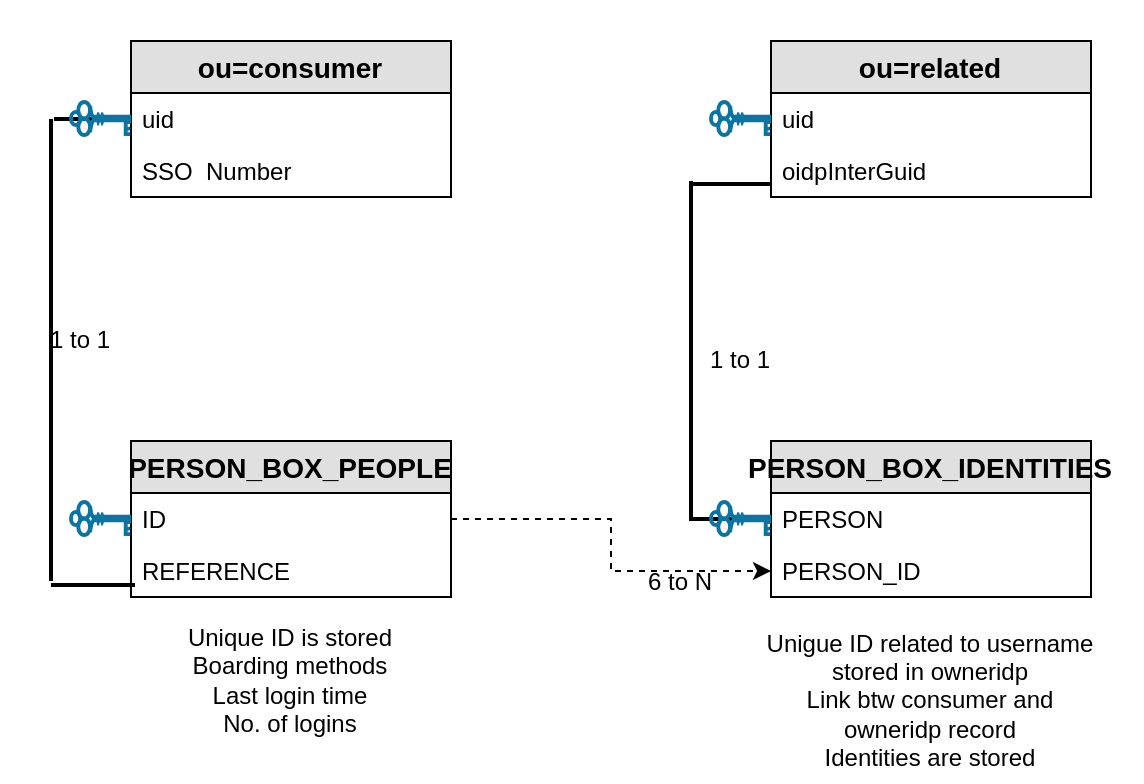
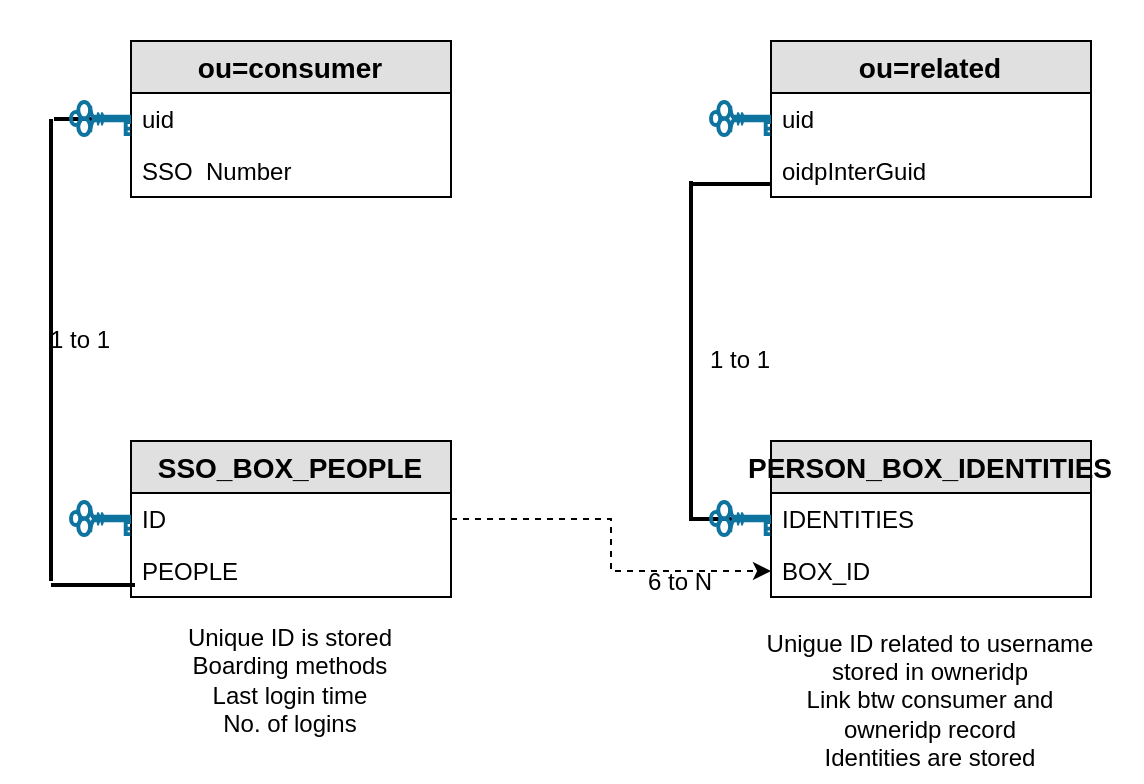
  <mxCell id="0" />
  <mxCell id="1" parent="0" />
  <mxCell id="2" value="ou=consumer" style="swimlane;fontStyle=1;childLayout=stackLayout;horizontal=1;startSize=26;fillColor=#e0e0e0;horizontalStack=0;resizeParent=1;resizeParentMax=0;resizeLast=0;collapsible=1;marginBottom=0;swimlaneFillColor=#ffffff;align=center;fontSize=14;" vertex="1" parent="1"><mxGeometry x="65" y="20" width="160" height="78" as="geometry" /></mxCell>
  <mxCell id="3" value="uid" style="text;strokeColor=none;fillColor=none;spacingLeft=4;spacingRight=4;overflow=hidden;rotatable=0;points=[[0,0.5],[1,0.5]];portConstraint=eastwest;fontSize=12;" vertex="1" parent="2"><mxGeometry y="26" width="160" height="26" as="geometry" /></mxCell>
  <mxCell id="4" value="SSO  Number" style="text;strokeColor=none;fillColor=none;spacingLeft=4;spacingRight=4;overflow=hidden;rotatable=0;points=[[0,0.5],[1,0.5]];portConstraint=eastwest;fontSize=12;" vertex="1" parent="2"><mxGeometry y="52" width="160" height="26" as="geometry" /></mxCell>
  <mxCell id="5" value="ou=related" style="swimlane;fontStyle=1;childLayout=stackLayout;horizontal=1;startSize=26;fillColor=#e0e0e0;horizontalStack=0;resizeParent=1;resizeParentMax=0;resizeLast=0;collapsible=1;marginBottom=0;swimlaneFillColor=#ffffff;align=center;fontSize=14;" vertex="1" parent="1"><mxGeometry x="385" y="20" width="160" height="78" as="geometry" /></mxCell>
  <mxCell id="6" value="uid" style="text;strokeColor=none;fillColor=none;spacingLeft=4;spacingRight=4;overflow=hidden;rotatable=0;points=[[0,0.5],[1,0.5]];portConstraint=eastwest;fontSize=12;" vertex="1" parent="5"><mxGeometry y="26" width="160" height="26" as="geometry" /></mxCell>
  <mxCell id="7" value="oidpInterGuid" style="text;strokeColor=none;fillColor=none;spacingLeft=4;spacingRight=4;overflow=hidden;rotatable=0;points=[[0,0.5],[1,0.5]];portConstraint=eastwest;fontSize=12;" vertex="1" parent="5"><mxGeometry y="52" width="160" height="26" as="geometry" /></mxCell>
- <mxCell id="8" value="PERSON_BOX_PEOPLE" style="swimlane;fontStyle=1;childLayout=stackLayout;horizontal=1;startSize=26;fillColor=#e0e0e0;horizontalStack=0;resizeParent=1;resizeParentMax=0;resizeLast=0;collapsible=1;marginBottom=0;swimlaneFillColor=#ffffff;align=center;fontSize=14;" vertex="1" parent="1"><mxGeometry x="65" y="220" width="160" height="78" as="geometry" /></mxCell>
+ <mxCell id="8" value="SSO_BOX_PEOPLE" style="swimlane;fontStyle=1;childLayout=stackLayout;horizontal=1;startSize=26;fillColor=#e0e0e0;horizontalStack=0;resizeParent=1;resizeParentMax=0;resizeLast=0;collapsible=1;marginBottom=0;swimlaneFillColor=#ffffff;align=center;fontSize=14;" vertex="1" parent="1"><mxGeometry x="65" y="220" width="160" height="78" as="geometry" /></mxCell>
  <mxCell id="9" value="ID" style="text;strokeColor=none;fillColor=none;spacingLeft=4;spacingRight=4;overflow=hidden;rotatable=0;points=[[0,0.5],[1,0.5]];portConstraint=eastwest;fontSize=12;" vertex="1" parent="8"><mxGeometry y="26" width="160" height="26" as="geometry" /></mxCell>
- <mxCell id="10" value="REFERENCE" style="text;strokeColor=none;fillColor=none;spacingLeft=4;spacingRight=4;overflow=hidden;rotatable=0;points=[[0,0.5],[1,0.5]];portConstraint=eastwest;fontSize=12;" vertex="1" parent="8"><mxGeometry y="52" width="160" height="26" as="geometry" /></mxCell>
+ <mxCell id="10" value="PEOPLE" style="text;strokeColor=none;fillColor=none;spacingLeft=4;spacingRight=4;overflow=hidden;rotatable=0;points=[[0,0.5],[1,0.5]];portConstraint=eastwest;fontSize=12;" vertex="1" parent="8"><mxGeometry y="52" width="160" height="26" as="geometry" /></mxCell>
  <mxCell id="11" value="PERSON_BOX_IDENTITIES" style="swimlane;fontStyle=1;childLayout=stackLayout;horizontal=1;startSize=26;fillColor=#e0e0e0;horizontalStack=0;resizeParent=1;resizeParentMax=0;resizeLast=0;collapsible=1;marginBottom=0;swimlaneFillColor=#ffffff;align=center;fontSize=14;" vertex="1" parent="1"><mxGeometry x="385" y="220" width="160" height="78" as="geometry" /></mxCell>
- <mxCell id="12" value="PERSON" style="text;strokeColor=none;fillColor=none;spacingLeft=4;spacingRight=4;overflow=hidden;rotatable=0;points=[[0,0.5],[1,0.5]];portConstraint=eastwest;fontSize=12;" vertex="1" parent="11"><mxGeometry y="26" width="160" height="26" as="geometry" /></mxCell>
- <mxCell id="13" value="PERSON_ID" style="text;strokeColor=none;fillColor=none;spacingLeft=4;spacingRight=4;overflow=hidden;rotatable=0;points=[[0,0.5],[1,0.5]];portConstraint=eastwest;fontSize=12;" vertex="1" parent="11"><mxGeometry y="52" width="160" height="26" as="geometry" /></mxCell>
+ <mxCell id="12" value="IDENTITIES" style="text;strokeColor=none;fillColor=none;spacingLeft=4;spacingRight=4;overflow=hidden;rotatable=0;points=[[0,0.5],[1,0.5]];portConstraint=eastwest;fontSize=12;" vertex="1" parent="11"><mxGeometry y="26" width="160" height="26" as="geometry" /></mxCell>
+ <mxCell id="13" value="BOX_ID" style="text;strokeColor=none;fillColor=none;spacingLeft=4;spacingRight=4;overflow=hidden;rotatable=0;points=[[0,0.5],[1,0.5]];portConstraint=eastwest;fontSize=12;" vertex="1" parent="11"><mxGeometry y="52" width="160" height="26" as="geometry" /></mxCell>
  <mxCell id="14" value="" style="line;strokeWidth=2;direction=south;html=1;" vertex="1" parent="1"><mxGeometry x="20" y="59" width="10" height="231" as="geometry" /></mxCell>
  <mxCell id="15" value="" style="line;strokeWidth=2;direction=south;html=1;rotation=90;" vertex="1" parent="1"><mxGeometry x="41" y="271" width="10" height="42" as="geometry" /></mxCell>
  <mxCell id="16" value="" style="line;strokeWidth=2;direction=south;html=1;rotation=90;" vertex="1" parent="1"><mxGeometry x="41" y="39.5" width="10" height="39" as="geometry" /></mxCell>
  <mxCell id="17" value="" style="line;strokeWidth=2;direction=south;html=1;rotation=90;" vertex="1" parent="1"><mxGeometry x="360" y="72" width="10" height="39" as="geometry" /></mxCell>
  <mxCell id="18" value="" style="line;strokeWidth=2;direction=south;html=1;rotation=90;" vertex="1" parent="1"><mxGeometry x="360" y="239.5" width="10" height="39" as="geometry" /></mxCell>
  <mxCell id="19" value="" style="line;strokeWidth=2;direction=south;html=1;" vertex="1" parent="1"><mxGeometry x="340" y="90" width="10" height="170" as="geometry" /></mxCell>
  <mxCell id="20" value="" style="shape=mxgraph.cisco.misc.key;html=1;pointerEvents=1;dashed=0;fillColor=#036897;strokeColor=#ffffff;strokeWidth=2;verticalLabelPosition=bottom;verticalAlign=top;align=center;outlineConnect=0;" vertex="1" parent="1"><mxGeometry x="35" y="50.5" width="30" height="17" as="geometry" /></mxCell>
  <mxCell id="21" value="" style="shape=mxgraph.cisco.misc.key;html=1;pointerEvents=1;dashed=0;fillColor=#036897;strokeColor=#ffffff;strokeWidth=2;verticalLabelPosition=bottom;verticalAlign=top;align=center;outlineConnect=0;" vertex="1" parent="1"><mxGeometry x="355" y="50.5" width="30" height="17" as="geometry" /></mxCell>
  <mxCell id="22" value="" style="shape=mxgraph.cisco.misc.key;html=1;pointerEvents=1;dashed=0;fillColor=#036897;strokeColor=#ffffff;strokeWidth=2;verticalLabelPosition=bottom;verticalAlign=top;align=center;outlineConnect=0;" vertex="1" parent="1"><mxGeometry x="355" y="250.5" width="30" height="17" as="geometry" /></mxCell>
  <mxCell id="23" value="1 to 1" style="text;html=1;strokeColor=none;fillColor=none;align=center;verticalAlign=middle;whiteSpace=wrap;rounded=0;" vertex="1" parent="1"><mxGeometry x="20" y="169.5" width="40" as="geometry" /></mxCell>
  <mxCell id="24" value="6 to N" style="text;html=1;strokeColor=none;fillColor=none;align=center;verticalAlign=middle;whiteSpace=wrap;rounded=0;" vertex="1" parent="1"><mxGeometry x="320" y="290" width="40" as="geometry" /></mxCell>
  <mxCell id="25" style="edgeStyle=orthogonalEdgeStyle;rounded=0;orthogonalLoop=1;jettySize=auto;html=1;entryX=0;entryY=0.5;entryDx=0;entryDy=0;dashed=1;" edge="1" parent="1" source="9" target="13"><mxGeometry relative="1" as="geometry" /></mxCell>
  <mxCell id="26" value="1 to 1" style="text;html=1;strokeColor=none;fillColor=none;align=center;verticalAlign=middle;whiteSpace=wrap;rounded=0;" vertex="1" parent="1"><mxGeometry x="350" y="179.5" width="40" as="geometry" /></mxCell>
  <mxCell id="27" value="" style="shape=mxgraph.cisco.misc.key;html=1;pointerEvents=1;dashed=0;fillColor=#036897;strokeColor=#ffffff;strokeWidth=2;verticalLabelPosition=bottom;verticalAlign=top;align=center;outlineConnect=0;" vertex="1" parent="1"><mxGeometry x="35" y="250.5" width="30" height="17" as="geometry" /></mxCell>
  <mxCell id="28" value="Unique ID is stored&lt;br&gt;Boarding methods&lt;br&gt;Last login time&lt;br&gt;No. of logins&lt;br&gt;" style="text;html=1;strokeColor=none;fillColor=none;align=center;verticalAlign=middle;whiteSpace=wrap;rounded=0;" vertex="1" parent="1"><mxGeometry x="65" y="310" width="160" height="60" as="geometry" /></mxCell>
  <mxCell id="29" value="&lt;div&gt;&lt;span&gt;Unigue ID related to username stored in owneridp&lt;/span&gt;&lt;br&gt;&lt;/div&gt;&lt;div&gt;Link btw consumer and owneridp record&lt;/div&gt;&lt;div&gt;Identities are stored&lt;br&gt;&lt;/div&gt;" style="text;html=1;strokeColor=none;fillColor=none;align=center;verticalAlign=middle;whiteSpace=wrap;rounded=0;" vertex="1" parent="1"><mxGeometry x="380" y="330" width="170" height="40" as="geometry" /></mxCell>
